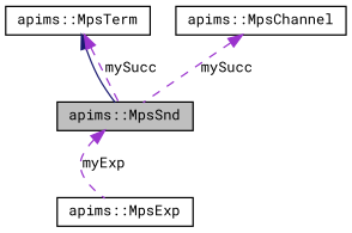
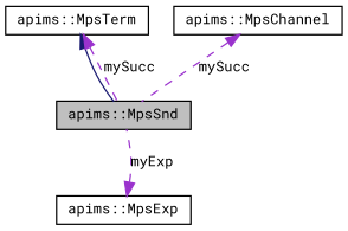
  digraph {
    fontname="Roboto Mono"
    node [color=black fillcolor=white fontname="Roboto Mono" fontsize=10 shape=record style=filled]
    edge [color=darkorchid3 dir=back fontname="Roboto Mono" fontsize=10 labelfontname=Helvetica labelfontsize=10 style=dashed]
    n1 [fillcolor=grey75 fontcolor=black height=0.2 label="apims::MpsSnd" width=0.4]
    n2 [height=0.2 label="apims::MpsTerm" width=0.4]
    n3 [height=0.2 label="apims::MpsChannel" width=0.4]
    n4 [height=0.2 label="apims::MpsExp" width=0.4]
    n2 -> n1 [color=midnightblue style=solid]
    n2 -> n1 [label=mySucc]
    n3 -> n1 [label=mySucc]
-   n1 -> n4 [label=myExp]
+   n4 -> n1 [label=myExp]
  }
